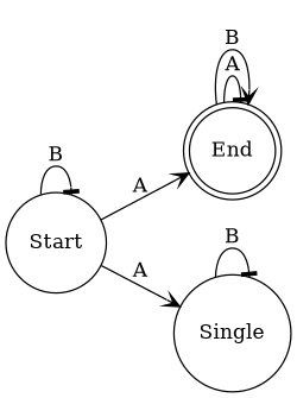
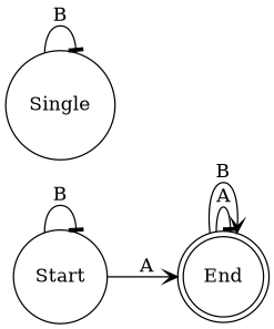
  digraph {
    rankdir=LR
    node [shape=circle]
    edge [arrowhead=tee]
    End [shape=doublecircle]
    Start
    Single
    End -> End [label=A]
    End -> End [arrowhead=vee label=B]
    Start -> End [arrowhead=vee label=A]
    Start -> Start [label=B]
-   Start -> Single [arrowhead=vee label=A]
    Single -> Single [label=B]
  }
